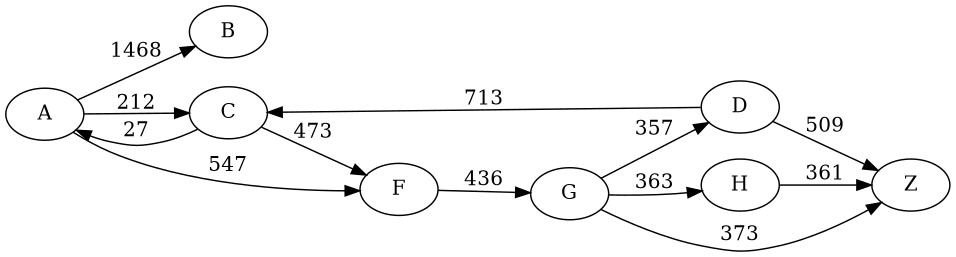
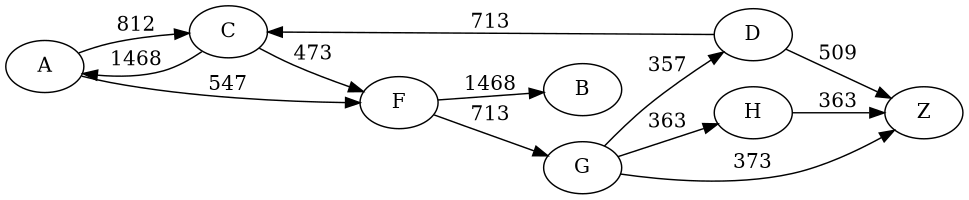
  digraph {
    rankdir=LR
    A
    B
    C
    F
    G
    D
    H
    Z
-   A -> B [label=1468]
-   A -> C [label=212]
+   F -> B [label=1468]
+   A -> C [label=812]
    A -> F [label=547]
-   C -> A [label=27]
+   C -> A [label=1468]
    C -> F [label=473]
-   F -> G [label=436]
+   F -> G [label=713]
    G -> D [label=357]
    G -> H [label=363]
    G -> Z [label=373]
    D -> C [label=713]
    D -> Z [label=509]
-   H -> Z [label=361]
+   H -> Z [label=363]
  }
